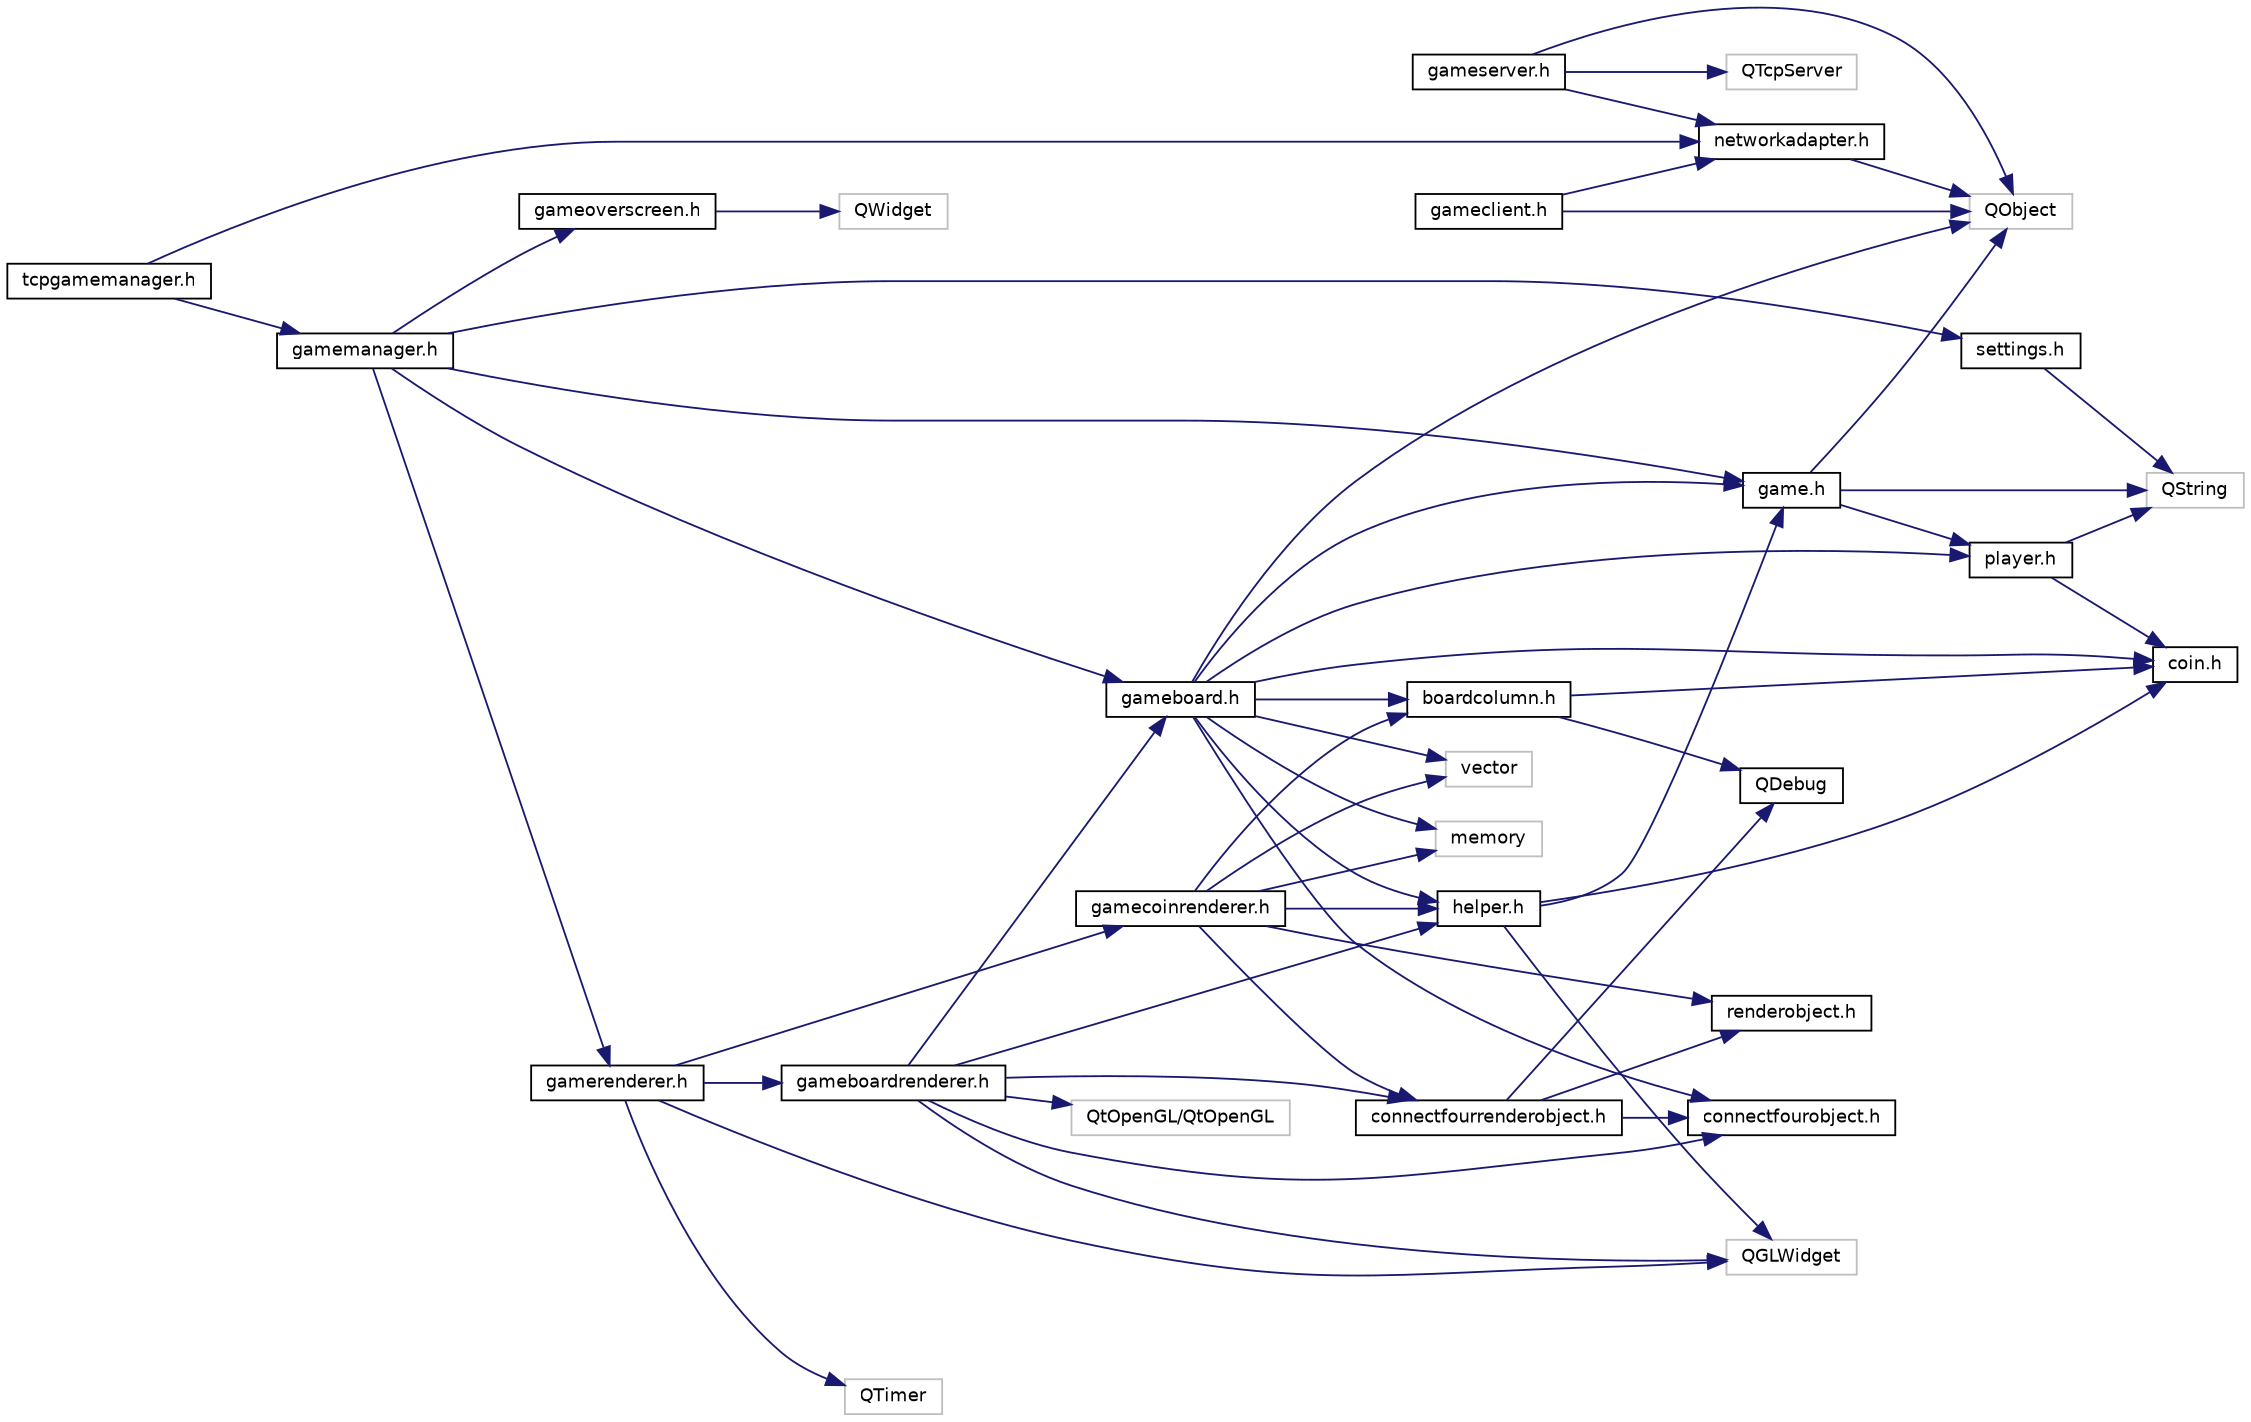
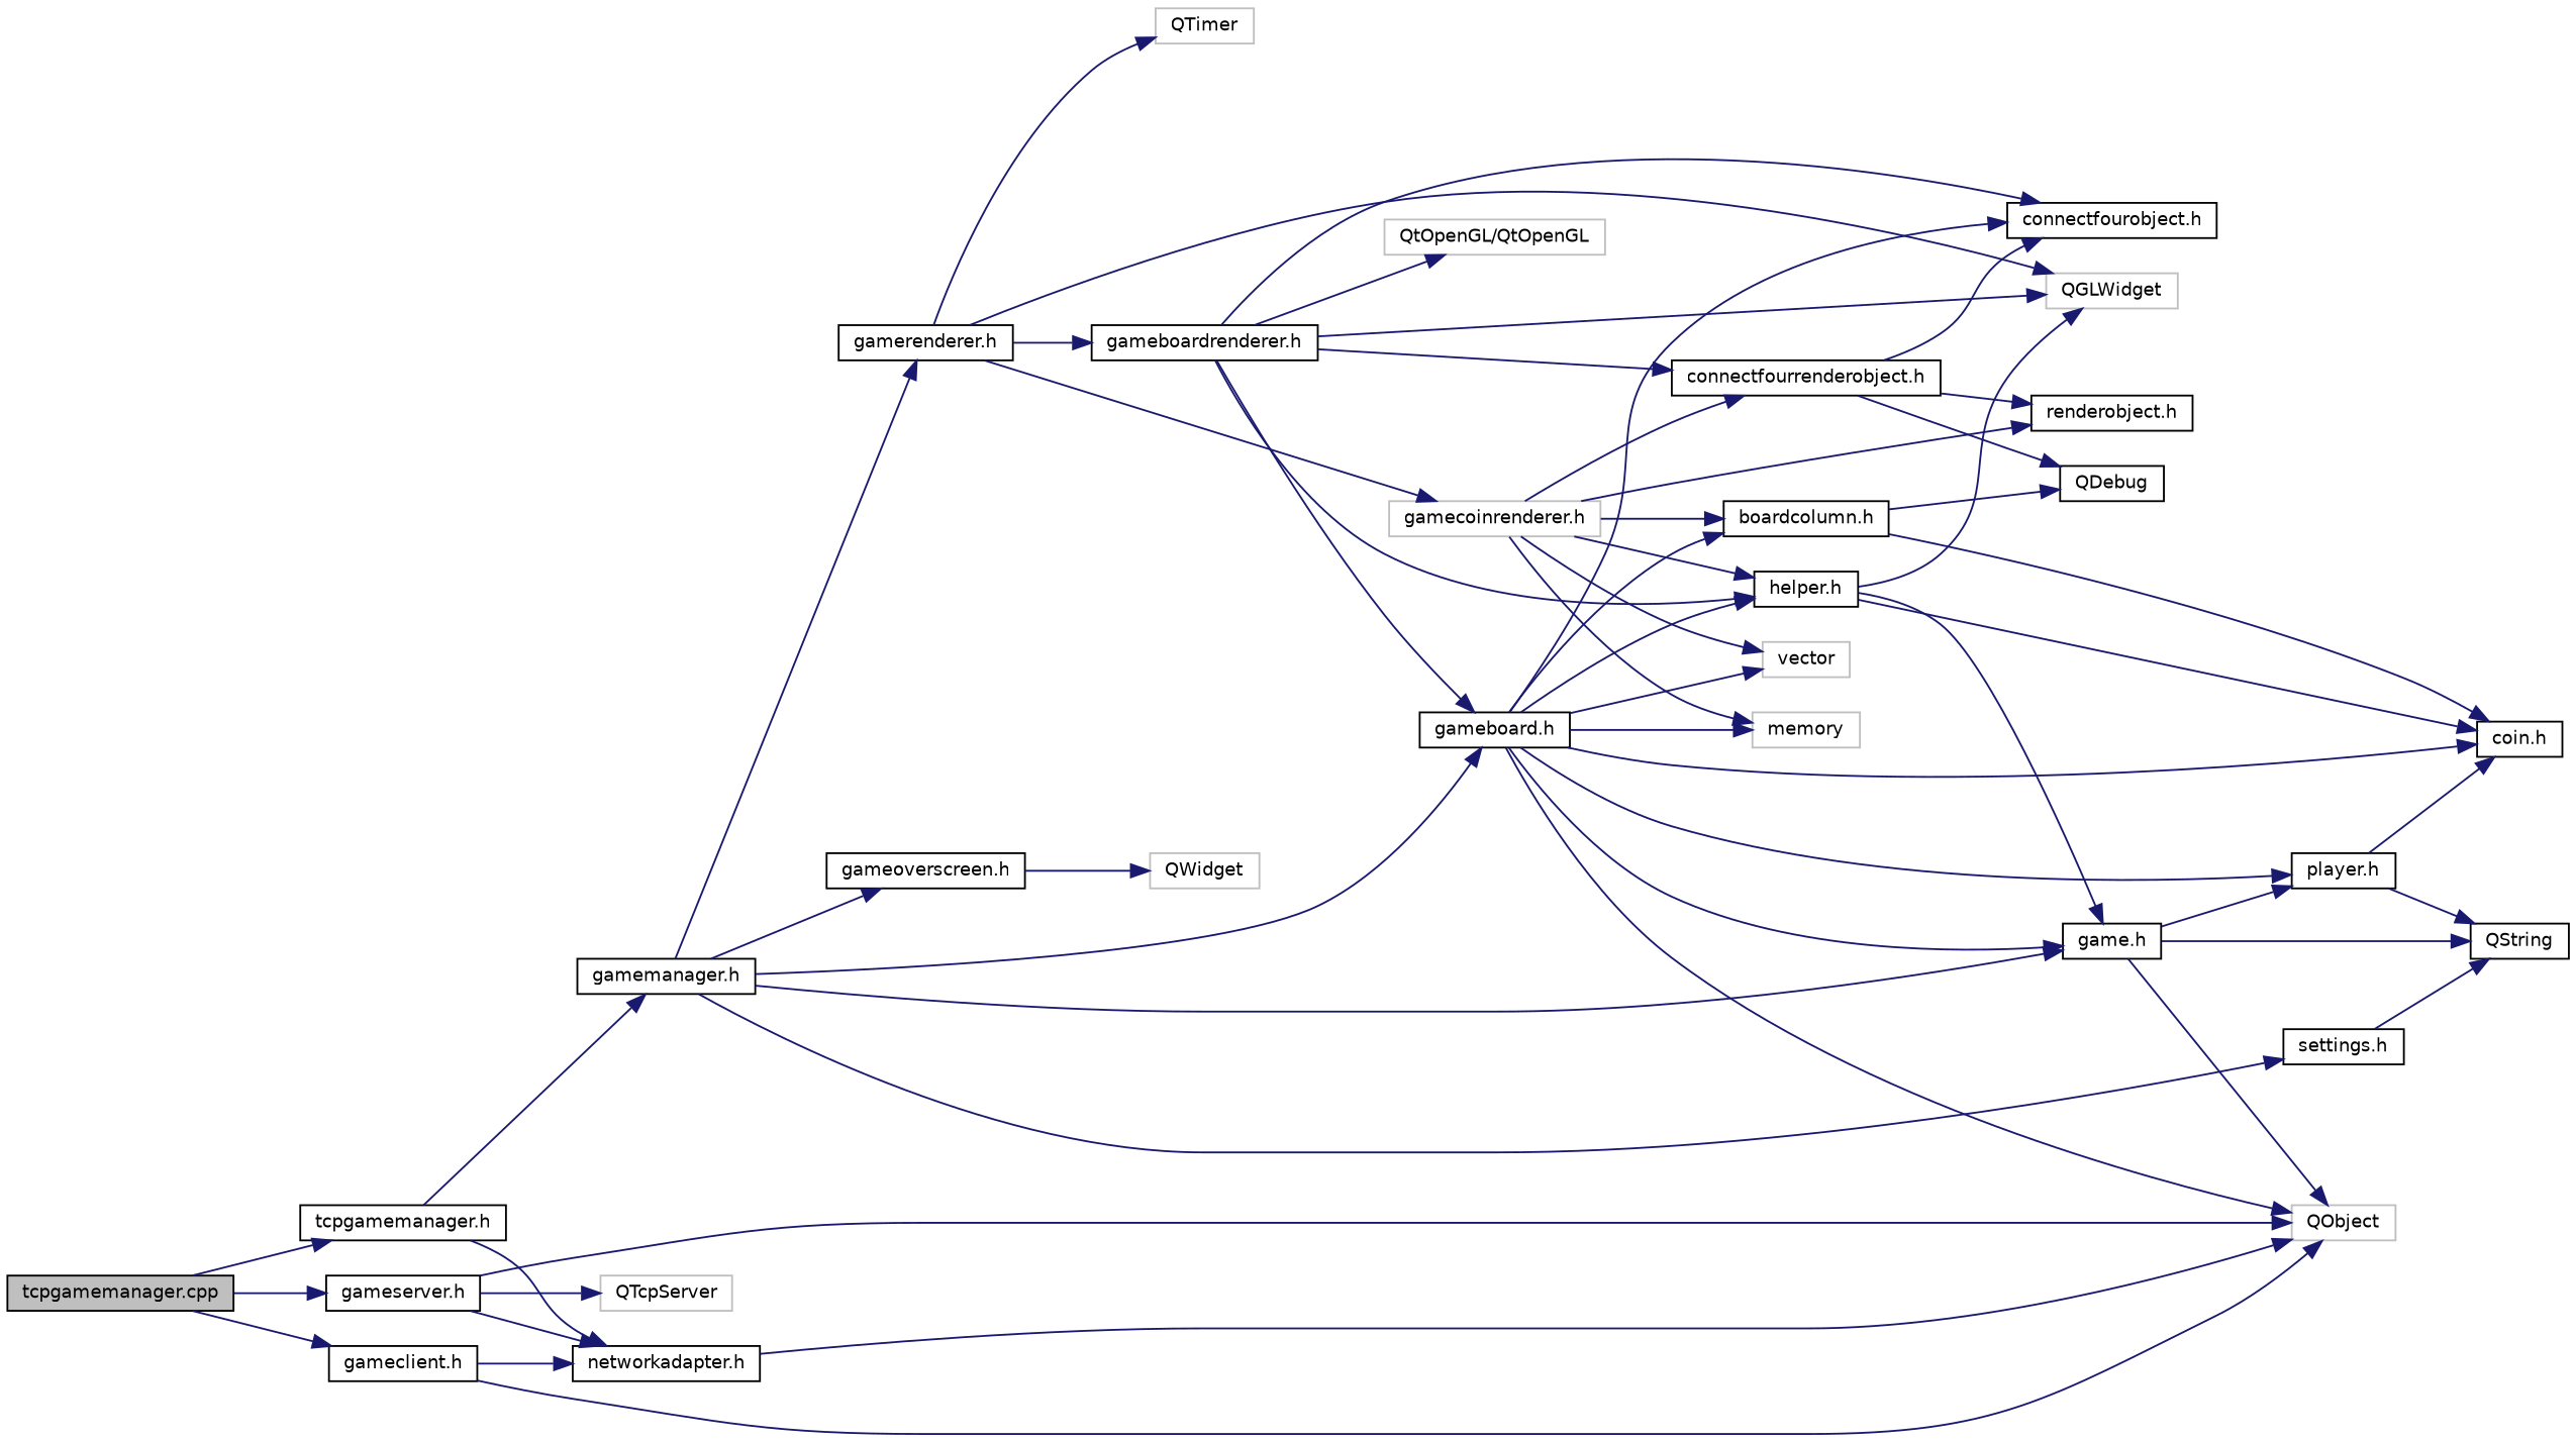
  digraph {
    fontname="DejaVu Sans"
    rankdir=LR
    node [color=black fillcolor=white fontname="DejaVu Sans" fontsize=10 shape=record style=filled]
    edge [color=midnightblue fontname="DejaVu Sans" fontsize=10 labelfontname=Helvetica labelfontsize=10 style=solid]
+   n1 [fillcolor=grey75 fontcolor=black height=0.2 label="tcpgamemanager.cpp" width=0.4]
    n2 [height=0.2 label="tcpgamemanager.h" width=0.4]
    n3 [height=0.2 label="gameserver.h" width=0.4]
    n4 [height=0.2 label="gameclient.h" width=0.4]
    n5 [height=0.2 label="gamemanager.h" width=0.4]
    n6 [height=0.2 label="networkadapter.h" width=0.4]
    n7 [color=grey75 height=0.2 label=QObject width=0.4]
    n8 [color=grey75 height=0.2 label=QTcpServer width=0.4]
    n9 [height=0.2 label="game.h" width=0.4]
    n10 [height=0.2 label="gameboard.h" width=0.4]
    n11 [height=0.2 label="gamerenderer.h" width=0.4]
    n12 [height=0.2 label="gameoverscreen.h" width=0.4]
    n13 [height=0.2 label="settings.h" width=0.4]
    n14 [color=grey75 height=0.2 label=QWidget width=0.4]
-   n15 [color=grey75 height=0.2 label=QString width=0.4]
+   n15 [height=0.2 label=QString width=0.4]
    n16 [height=0.2 label="player.h" width=0.4]
    n17 [height=0.2 label="coin.h" width=0.4]
    n18 [color=grey75 height=0.2 label=vector width=0.4]
    n19 [color=grey75 height=0.2 label=memory width=0.4]
    n20 [height=0.2 label="helper.h" width=0.4]
    n21 [height=0.2 label="boardcolumn.h" width=0.4]
    n22 [height=0.2 label="connectfourobject.h" width=0.4]
    n23 [color=grey75 height=0.2 label=QGLWidget width=0.4]
    n24 [color=grey75 height=0.2 label=QTimer width=0.4]
    n25 [height=0.2 label="gameboardrenderer.h" width=0.4]
-   n26 [height=0.2 label="gamecoinrenderer.h" width=0.4]
+   n26 [color=grey75 height=0.2 label="gamecoinrenderer.h" width=0.4]
    n27 [height=0.2 label=QDebug width=0.4]
    n28 [color=grey75 height=0.2 label="QtOpenGL/QtOpenGL" width=0.4]
    n29 [height=0.2 label="connectfourrenderobject.h" width=0.4]
    n30 [height=0.2 label="renderobject.h" width=0.4]
+   n1 -> n2
+   n1 -> n3
+   n1 -> n4
    n2 -> n5
    n2 -> n6
    n3 -> n6
    n3 -> n7
    n3 -> n8
    n4 -> n6
    n4 -> n7
    n5 -> n9
    n5 -> n10
    n5 -> n11
    n5 -> n12
    n5 -> n13
    n6 -> n7
    n9 -> n7
    n9 -> n15
    n9 -> n16
    n10 -> n7
    n10 -> n9
    n10 -> n16
    n10 -> n17
    n10 -> n18
    n10 -> n19
    n10 -> n20
    n10 -> n21
    n10 -> n22
    n11 -> n23
    n11 -> n24
    n11 -> n25
    n11 -> n26
    n12 -> n14
    n13 -> n15
    n16 -> n15
    n16 -> n17
    n20 -> n9
    n20 -> n17
    n20 -> n23
    n21 -> n17
    n21 -> n27
    n25 -> n10
    n25 -> n20
    n25 -> n22
    n25 -> n23
    n25 -> n28
    n25 -> n29
    n26 -> n18
    n26 -> n19
    n26 -> n20
    n26 -> n21
    n26 -> n29
    n26 -> n30
    n29 -> n22
    n29 -> n27
    n29 -> n30
  }
